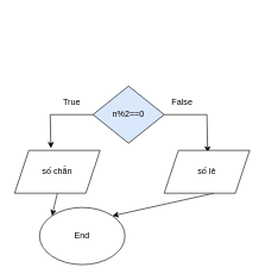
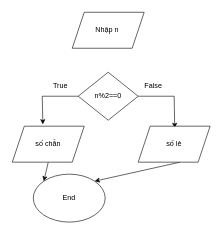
  <mxCell id="0" />
  <mxCell id="1" parent="0" />
- <mxCell id="3" value="n%2==0" style="rhombus;whiteSpace=wrap;html=1;fillColor=#dae8fc;" parent="1" vertex="1"><mxGeometry x="130" y="120" width="100" height="80" as="geometry" /></mxCell>
+ <mxCell id="2" value="Nhập n&amp;nbsp;" style="shape=parallelogram;perimeter=parallelogramPerimeter;whiteSpace=wrap;html=1;fixedSize=1;" parent="1" vertex="1"><mxGeometry x="120" y="20" width="120" height="60" as="geometry" /></mxCell>
+ <mxCell id="3" value="n%2==0" style="rhombus;whiteSpace=wrap;html=1;" parent="1" vertex="1"><mxGeometry x="130" y="120" width="100" height="80" as="geometry" /></mxCell>
  <mxCell id="4" value="" style="endArrow=none;html=1;rounded=0;exitX=0;exitY=0.5;exitDx=0;exitDy=0;" parent="1" source="3" edge="1"><mxGeometry width="50" height="50" relative="1" as="geometry"><mxPoint x="180" y="150" as="sourcePoint" /><mxPoint x="70" y="160" as="targetPoint" /></mxGeometry></mxCell>
  <mxCell id="5" value="" style="endArrow=none;html=1;rounded=0;exitX=1;exitY=0.5;exitDx=0;exitDy=0;" parent="1" source="3" edge="1"><mxGeometry width="50" height="50" relative="1" as="geometry"><mxPoint x="180" y="150" as="sourcePoint" /><mxPoint x="290" y="160" as="targetPoint" /></mxGeometry></mxCell>
  <mxCell id="6" value="" style="endArrow=classic;html=1;rounded=0;entryX=0.425;entryY=-0.05;entryDx=0;entryDy=0;entryPerimeter=0;" parent="1" edge="1"><mxGeometry width="50" height="50" relative="1" as="geometry"><mxPoint x="70" y="160" as="sourcePoint" /><mxPoint x="71" y="207" as="targetPoint" /></mxGeometry></mxCell>
  <mxCell id="7" value="" style="endArrow=classic;html=1;rounded=0;entryX=0.425;entryY=0.05;entryDx=0;entryDy=0;entryPerimeter=0;" parent="1" edge="1"><mxGeometry width="50" height="50" relative="1" as="geometry"><mxPoint x="290" y="160" as="sourcePoint" /><mxPoint x="291" y="213" as="targetPoint" /></mxGeometry></mxCell>
  <mxCell id="8" value="True" style="text;html=1;align=center;verticalAlign=middle;resizable=0;points=[];autosize=1;strokeColor=none;fillColor=none;" parent="1" vertex="1"><mxGeometry x="75" y="128" width="50" height="30" as="geometry" /></mxCell>
  <mxCell id="9" value="False" style="text;html=1;align=center;verticalAlign=middle;resizable=0;points=[];autosize=1;strokeColor=none;fillColor=none;" parent="1" vertex="1"><mxGeometry x="230" y="128" width="50" height="30" as="geometry" /></mxCell>
  <mxCell id="10" value="End" style="ellipse;whiteSpace=wrap;html=1;" parent="1" vertex="1"><mxGeometry x="55" y="290" width="120" height="80" as="geometry" /></mxCell>
  <mxCell id="11" value="" style="endArrow=classic;html=1;rounded=0;exitX=0.5;exitY=1;exitDx=0;exitDy=0;entryX=0;entryY=0;entryDx=0;entryDy=0;" parent="1" target="10" edge="1"><mxGeometry width="50" height="50" relative="1" as="geometry"><mxPoint x="80" y="270" as="sourcePoint" /><mxPoint x="230" y="230" as="targetPoint" /></mxGeometry></mxCell>
  <mxCell id="12" value="" style="endArrow=classic;html=1;rounded=0;exitX=0.5;exitY=1;exitDx=0;exitDy=0;entryX=1;entryY=0;entryDx=0;entryDy=0;" parent="1" target="10" edge="1"><mxGeometry width="50" height="50" relative="1" as="geometry"><mxPoint x="300" y="270" as="sourcePoint" /><mxPoint x="230" y="230" as="targetPoint" /></mxGeometry></mxCell>
  <mxCell id="13" value="số chẵn" style="shape=parallelogram;perimeter=parallelogramPerimeter;whiteSpace=wrap;html=1;fixedSize=1;" parent="1" vertex="1"><mxGeometry x="20" y="210" width="120" height="60" as="geometry" /></mxCell>
  <mxCell id="14" value="số lẻ" style="shape=parallelogram;perimeter=parallelogramPerimeter;whiteSpace=wrap;html=1;fixedSize=1;" parent="1" vertex="1"><mxGeometry x="230" y="210" width="120" height="60" as="geometry" /></mxCell>
